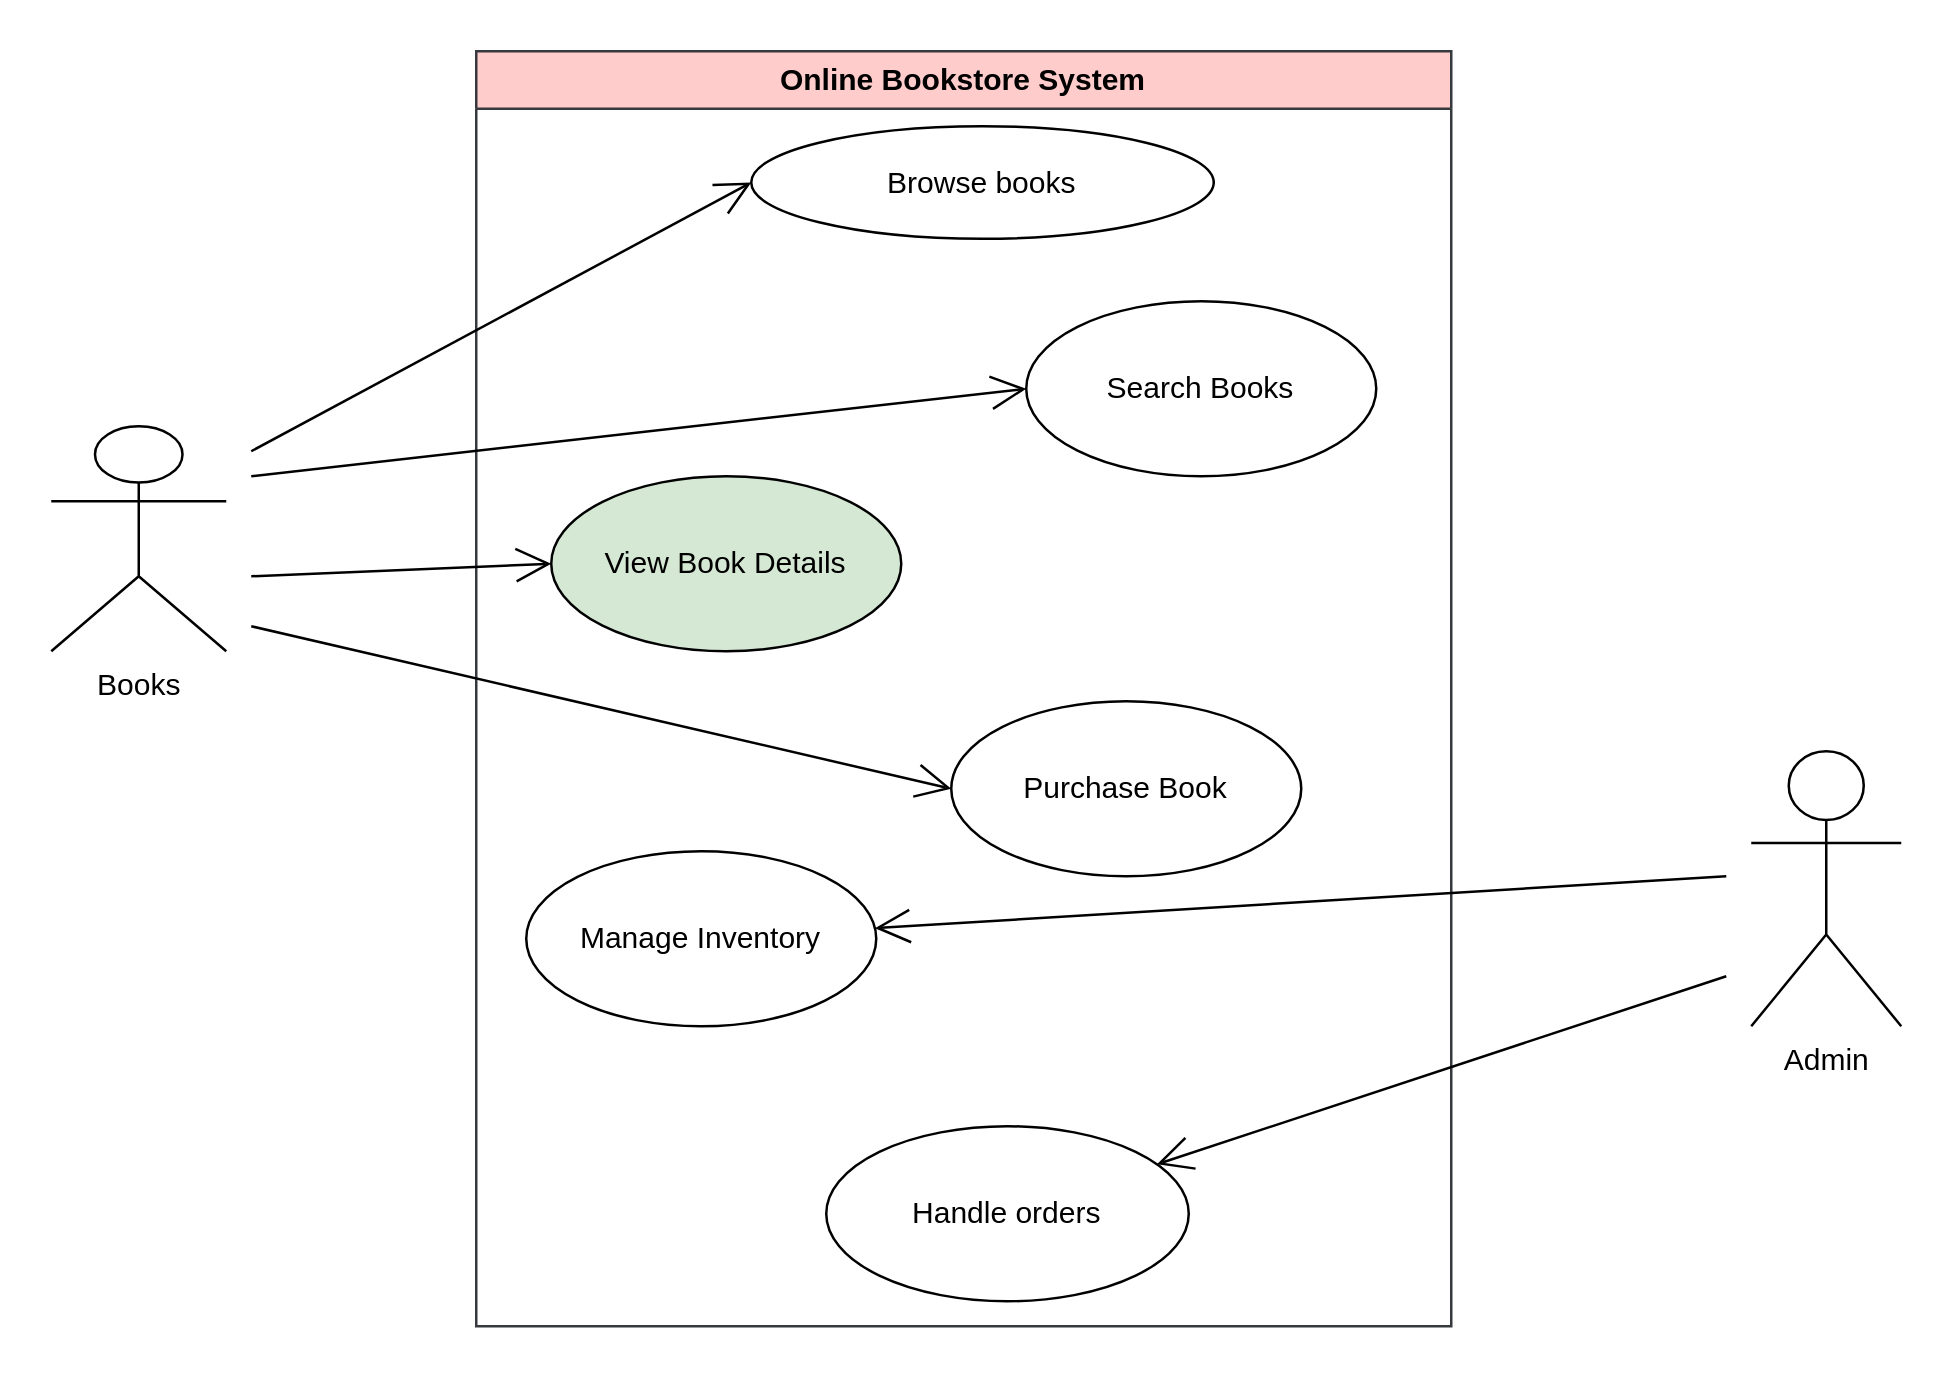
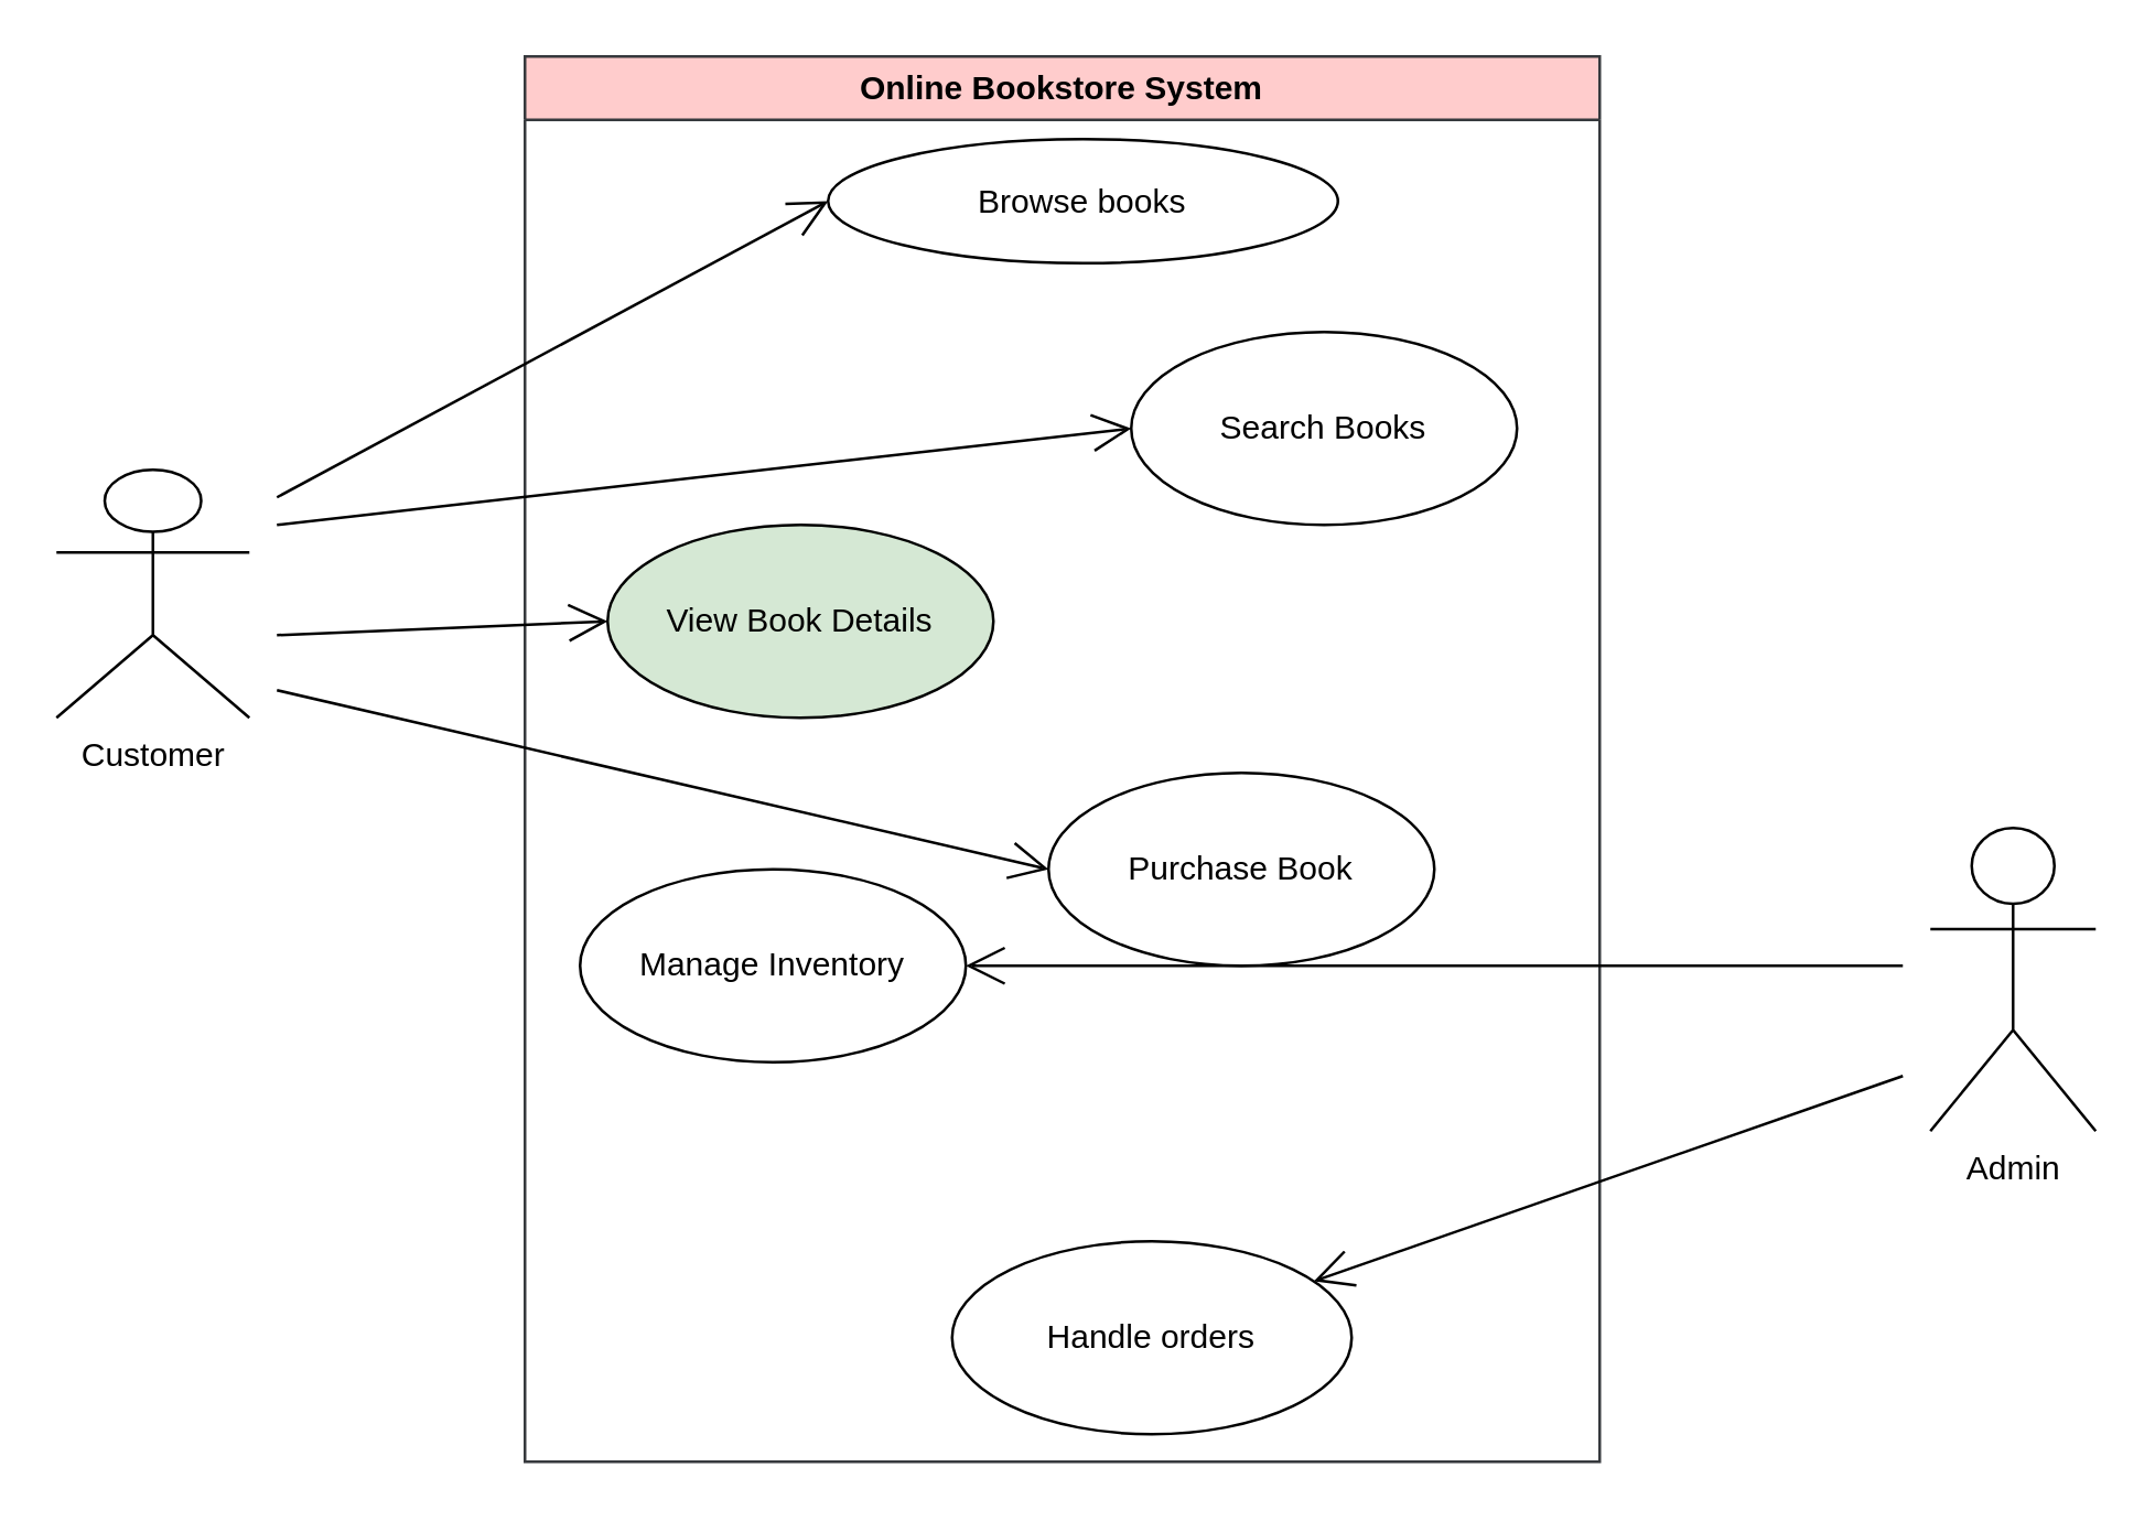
  <mxCell id="0" />
  <mxCell id="1" parent="0" />
  <mxCell id="2" value="Online Bookstore System" style="swimlane;whiteSpace=wrap;html=1;fillColor=#ffcccc;strokeColor=#36393d;" vertex="1" parent="1"><mxGeometry x="190" y="20" width="390" height="510" as="geometry"><mxRectangle x="280" y="10" width="140" height="30" as="alternateBounds" /></mxGeometry></mxCell>
  <mxCell id="3" value="Browse books" style="ellipse;whiteSpace=wrap;html=1;" vertex="1" parent="2"><mxGeometry x="110" y="30" width="185" height="45" as="geometry" /></mxCell>
  <mxCell id="4" value="Search Books" style="ellipse;whiteSpace=wrap;html=1;" vertex="1" parent="2"><mxGeometry x="220" y="100" width="140" height="70" as="geometry" /></mxCell>
  <mxCell id="5" value="View Book Details" style="ellipse;whiteSpace=wrap;html=1;fillColor=#d5e8d4;" vertex="1" parent="2"><mxGeometry x="30" y="170" width="140" height="70" as="geometry" /></mxCell>
- <mxCell id="6" value="Manage Inventory" style="ellipse;whiteSpace=wrap;html=1;" vertex="1" parent="2"><mxGeometry x="20" y="320" width="140" height="70" as="geometry" /></mxCell>
+ <mxCell id="6" value="Manage Inventory" style="ellipse;whiteSpace=wrap;html=1;" vertex="1" parent="2"><mxGeometry x="20" y="295" width="140" height="70" as="geometry" /></mxCell>
  <mxCell id="7" value="Purchase Book" style="ellipse;whiteSpace=wrap;html=1;" vertex="1" parent="2"><mxGeometry x="190" y="260" width="140" height="70" as="geometry" /></mxCell>
- <mxCell id="8" value="Handle orders" style="ellipse;whiteSpace=wrap;html=1;" vertex="1" parent="2"><mxGeometry x="140" y="430" width="145" height="70" as="geometry" /></mxCell>
- <mxCell id="9" value="Books" style="shape=umlActor;verticalLabelPosition=bottom;verticalAlign=top;html=1;" vertex="1" parent="1"><mxGeometry x="20" y="170" width="70" height="90" as="geometry" /></mxCell>
+ <mxCell id="8" value="Handle orders" style="ellipse;whiteSpace=wrap;html=1;" vertex="1" parent="2"><mxGeometry x="155" y="430" width="145" height="70" as="geometry" /></mxCell>
+ <mxCell id="9" value="Customer" style="shape=umlActor;verticalLabelPosition=bottom;verticalAlign=top;html=1;" vertex="1" parent="1"><mxGeometry x="20" y="170" width="70" height="90" as="geometry" /></mxCell>
  <mxCell id="10" value="Admin" style="shape=umlActor;verticalLabelPosition=bottom;verticalAlign=top;html=1;" vertex="1" parent="1"><mxGeometry x="700" y="300" width="60" height="110" as="geometry" /></mxCell>
  <mxCell id="11" value="" style="endArrow=open;endFill=1;endSize=12;html=1;rounded=0;entryX=0;entryY=0.5;entryDx=0;entryDy=0;" edge="1" parent="1" target="3"><mxGeometry width="160" relative="1" as="geometry"><mxPoint x="100" y="180" as="sourcePoint" /><mxPoint x="250" y="120" as="targetPoint" /></mxGeometry></mxCell>
  <mxCell id="12" value="" style="endArrow=open;endFill=1;endSize=12;html=1;rounded=0;entryX=0;entryY=0.5;entryDx=0;entryDy=0;" edge="1" parent="1" target="4"><mxGeometry width="160" relative="1" as="geometry"><mxPoint x="100" y="190" as="sourcePoint" /><mxPoint x="260" y="190" as="targetPoint" /></mxGeometry></mxCell>
  <mxCell id="13" value="" style="endArrow=open;endFill=1;endSize=12;html=1;rounded=0;entryX=0;entryY=0.5;entryDx=0;entryDy=0;" edge="1" parent="1" target="5"><mxGeometry width="160" relative="1" as="geometry"><mxPoint x="100" y="230" as="sourcePoint" /><mxPoint x="200" y="250" as="targetPoint" /></mxGeometry></mxCell>
  <mxCell id="14" value="" style="endArrow=open;endFill=1;endSize=12;html=1;rounded=0;entryX=0;entryY=0.5;entryDx=0;entryDy=0;" edge="1" parent="1" target="7"><mxGeometry width="160" relative="1" as="geometry"><mxPoint x="100" y="250" as="sourcePoint" /><mxPoint x="260" y="250" as="targetPoint" /></mxGeometry></mxCell>
  <mxCell id="15" value="" style="endArrow=open;endFill=1;endSize=12;html=1;rounded=0;" edge="1" parent="1" target="6"><mxGeometry width="160" relative="1" as="geometry"><mxPoint x="690" y="350" as="sourcePoint" /><mxPoint x="670" y="370" as="targetPoint" /></mxGeometry></mxCell>
  <mxCell id="16" value="" style="endArrow=open;endFill=1;endSize=12;html=1;rounded=0;" edge="1" parent="1" target="8"><mxGeometry width="160" relative="1" as="geometry"><mxPoint x="690" y="390" as="sourcePoint" /><mxPoint x="790" y="460" as="targetPoint" /></mxGeometry></mxCell>
